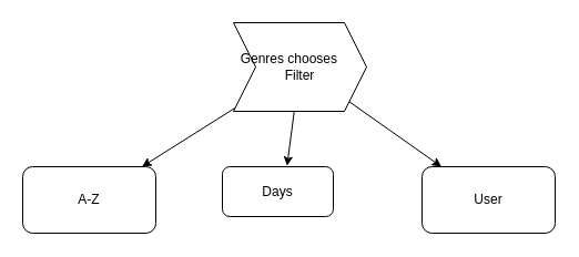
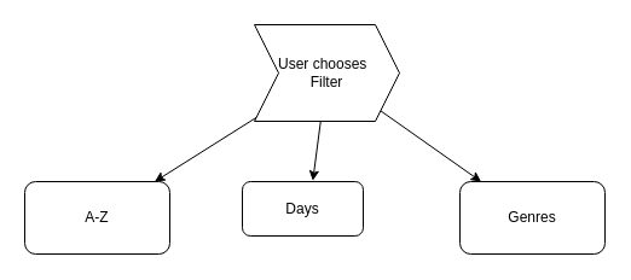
  <mxCell id="0" />
  <mxCell id="1" parent="0" />
  <mxCell id="2" value="A-Z" style="rounded=1;whiteSpace=wrap;html=1;" vertex="1" parent="1"><mxGeometry x="20" y="150" width="120" height="60" as="geometry" /></mxCell>
  <mxCell id="3" value="Days" style="rounded=1;whiteSpace=wrap;html=1;" vertex="1" parent="1"><mxGeometry x="200" y="150" width="100" height="45" as="geometry" /></mxCell>
- <mxCell id="4" value="User" style="rounded=1;whiteSpace=wrap;html=1;" vertex="1" parent="1"><mxGeometry x="380" y="150" width="120" height="60" as="geometry" /></mxCell>
+ <mxCell id="4" value="Genres" style="rounded=1;whiteSpace=wrap;html=1;" vertex="1" parent="1"><mxGeometry x="380" y="150" width="120" height="60" as="geometry" /></mxCell>
  <mxCell id="5" style="edgeStyle=none;html=1;entryX=0.583;entryY=-0.017;entryDx=0;entryDy=0;entryPerimeter=0;" edge="1" parent="1" source="8" target="3"><mxGeometry relative="1" as="geometry" /></mxCell>
  <mxCell id="6" style="edgeStyle=none;html=1;" edge="1" parent="1" source="8" target="2"><mxGeometry relative="1" as="geometry" /></mxCell>
  <mxCell id="7" style="edgeStyle=none;html=1;" edge="1" parent="1" source="8" target="4"><mxGeometry relative="1" as="geometry" /></mxCell>
- <mxCell id="8" value="Genres chooses&lt;span style=&quot;white-space: pre&quot;&gt;&#09;&lt;/span&gt;&lt;br&gt;Filter&lt;br&gt;" style="shape=step;perimeter=stepPerimeter;whiteSpace=wrap;html=1;fixedSize=1;" vertex="1" parent="1"><mxGeometry x="210" y="20" width="120" height="80" as="geometry" /></mxCell>
+ <mxCell id="8" value="User chooses&lt;span style=&quot;white-space: pre&quot;&gt;&#09;&lt;/span&gt;&lt;br&gt;Filter&lt;br&gt;" style="shape=step;perimeter=stepPerimeter;whiteSpace=wrap;html=1;fixedSize=1;" vertex="1" parent="1"><mxGeometry x="210" y="20" width="120" height="80" as="geometry" /></mxCell>
